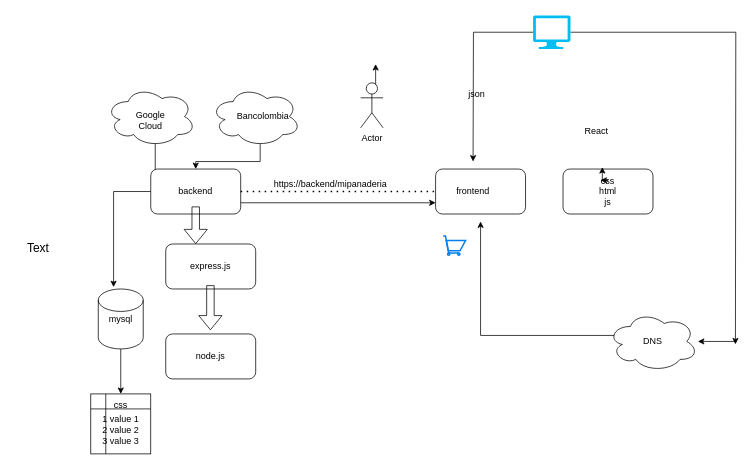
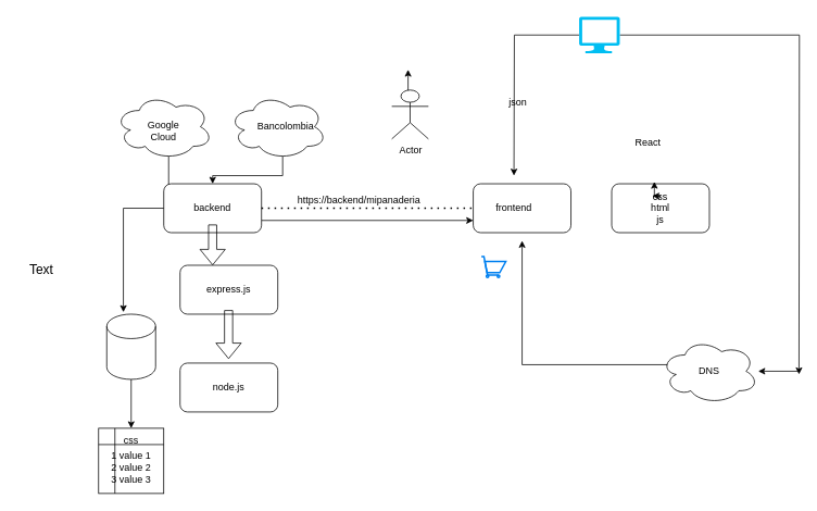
  <mxCell id="0" />
  <mxCell id="1" parent="0" />
  <mxCell id="2" value="Text" style="text;strokeColor=none;fillColor=none;html=1;align=center;verticalAlign=middle;whiteSpace=wrap;rounded=0;fontSize=16;" vertex="1" parent="1"><mxGeometry x="20" y="315" width="60" height="30" as="geometry" /></mxCell>
  <mxCell id="3" style="edgeStyle=orthogonalEdgeStyle;rounded=0;orthogonalLoop=1;jettySize=auto;html=1;exitX=0.55;exitY=0.95;exitDx=0;exitDy=0;exitPerimeter=0;entryX=0;entryY=0.5;entryDx=0;entryDy=0;" edge="1" parent="1" source="4" target="13"><mxGeometry relative="1" as="geometry" /></mxCell>
  <mxCell id="4" value="" style="ellipse;shape=cloud;whiteSpace=wrap;html=1;" vertex="1" parent="1"><mxGeometry x="140" y="115" width="120" height="80" as="geometry" /></mxCell>
  <mxCell id="5" style="edgeStyle=orthogonalEdgeStyle;rounded=0;orthogonalLoop=1;jettySize=auto;html=1;exitX=0.55;exitY=0.95;exitDx=0;exitDy=0;exitPerimeter=0;" edge="1" parent="1" source="6" target="12"><mxGeometry relative="1" as="geometry" /></mxCell>
  <mxCell id="6" value="" style="ellipse;shape=cloud;whiteSpace=wrap;html=1;" vertex="1" parent="1"><mxGeometry x="280" y="115" width="120" height="80" as="geometry" /></mxCell>
  <mxCell id="7" value="Google Cloud" style="text;html=1;align=center;verticalAlign=middle;whiteSpace=wrap;rounded=0;" vertex="1" parent="1"><mxGeometry x="170" y="145" width="60" height="30" as="geometry" /></mxCell>
  <mxCell id="8" value="Bancolombia" style="text;html=1;align=center;verticalAlign=middle;whiteSpace=wrap;rounded=0;" vertex="1" parent="1"><mxGeometry x="320" y="140" width="60" height="30" as="geometry" /></mxCell>
  <mxCell id="9" value="" style="shape=cylinder3;whiteSpace=wrap;html=1;boundedLbl=1;backgroundOutline=1;size=15;" vertex="1" parent="1"><mxGeometry x="130" y="385" width="60" height="80" as="geometry" /></mxCell>
- <mxCell id="10" value="mysql" style="text;html=1;align=center;verticalAlign=middle;whiteSpace=wrap;rounded=0;" vertex="1" parent="1"><mxGeometry x="130" y="410" width="60" height="30" as="geometry" /></mxCell>
  <mxCell id="11" style="edgeStyle=orthogonalEdgeStyle;rounded=0;orthogonalLoop=1;jettySize=auto;html=1;exitX=1;exitY=0.75;exitDx=0;exitDy=0;entryX=0;entryY=0.75;entryDx=0;entryDy=0;" edge="1" parent="1" source="12" target="14"><mxGeometry relative="1" as="geometry" /></mxCell>
  <mxCell id="12" value="" style="rounded=1;whiteSpace=wrap;html=1;" vertex="1" parent="1"><mxGeometry x="200" y="225" width="120" height="60" as="geometry" /></mxCell>
  <mxCell id="13" value="backend" style="text;html=1;align=center;verticalAlign=middle;whiteSpace=wrap;rounded=0;" vertex="1" parent="1"><mxGeometry x="230" y="240" width="60" height="30" as="geometry" /></mxCell>
  <mxCell id="14" value="" style="rounded=1;whiteSpace=wrap;html=1;" vertex="1" parent="1"><mxGeometry x="580" y="225" width="120" height="60" as="geometry" /></mxCell>
  <mxCell id="15" value="frontend" style="text;html=1;align=center;verticalAlign=middle;whiteSpace=wrap;rounded=0;" vertex="1" parent="1"><mxGeometry x="600" y="240" width="60" height="30" as="geometry" /></mxCell>
  <mxCell id="16" value="" style="endArrow=none;dashed=1;html=1;dashPattern=1 3;strokeWidth=2;rounded=0;entryX=0;entryY=0.5;entryDx=0;entryDy=0;exitX=1;exitY=0.5;exitDx=0;exitDy=0;" edge="1" parent="1" source="12" target="14"><mxGeometry width="50" height="50" relative="1" as="geometry"><mxPoint x="350" y="295" as="sourcePoint" /><mxPoint x="400" y="245" as="targetPoint" /></mxGeometry></mxCell>
  <mxCell id="17" style="edgeStyle=orthogonalEdgeStyle;rounded=0;orthogonalLoop=1;jettySize=auto;html=1;exitX=0.25;exitY=0.1;exitDx=0;exitDy=0;exitPerimeter=0;" edge="1" parent="1" source="18"><mxGeometry relative="1" as="geometry"><mxPoint x="500" y="85" as="targetPoint" /></mxGeometry></mxCell>
- <mxCell id="18" value="Actor" style="shape=umlActor;verticalLabelPosition=bottom;verticalAlign=top;html=1;outlineConnect=0;" vertex="1" parent="1"><mxGeometry x="480" y="110" width="30" height="60" as="geometry" /></mxCell>
+ <mxCell id="18" value="Actor" style="shape=umlActor;verticalLabelPosition=bottom;verticalAlign=top;html=1;outlineConnect=0;" vertex="1" parent="1"><mxGeometry x="480" y="110" width="45" height="60" as="geometry" /></mxCell>
  <mxCell id="19" style="edgeStyle=orthogonalEdgeStyle;rounded=0;orthogonalLoop=1;jettySize=auto;html=1;entryX=0.34;entryY=-0.031;entryDx=0;entryDy=0;entryPerimeter=0;" edge="1" parent="1" source="12" target="9"><mxGeometry relative="1" as="geometry" /></mxCell>
  <mxCell id="20" value="" style="shape=internalStorage;whiteSpace=wrap;html=1;backgroundOutline=1;" vertex="1" parent="1"><mxGeometry x="120" y="525" width="80" height="80" as="geometry" /></mxCell>
  <mxCell id="21" value="" style="rounded=1;whiteSpace=wrap;html=1;" vertex="1" parent="1"><mxGeometry x="220" y="445" width="120" height="60" as="geometry" /></mxCell>
  <mxCell id="22" value="" style="rounded=1;whiteSpace=wrap;html=1;" vertex="1" parent="1"><mxGeometry x="220" y="325" width="120" height="60" as="geometry" /></mxCell>
  <mxCell id="23" value="express.js" style="text;html=1;align=center;verticalAlign=middle;whiteSpace=wrap;rounded=0;" vertex="1" parent="1"><mxGeometry x="250" y="340" width="60" height="30" as="geometry" /></mxCell>
  <mxCell id="24" value="node.js" style="text;html=1;align=center;verticalAlign=middle;whiteSpace=wrap;rounded=0;" vertex="1" parent="1"><mxGeometry x="250" y="460" width="60" height="30" as="geometry" /></mxCell>
  <mxCell id="25" value="https://backend/mipanaderia" style="text;html=1;align=center;verticalAlign=middle;whiteSpace=wrap;rounded=0;" vertex="1" parent="1"><mxGeometry x="410" y="240" width="60" height="10" as="geometry" /></mxCell>
  <mxCell id="26" value="" style="shape=flexArrow;endArrow=classic;html=1;rounded=0;" edge="1" parent="1"><mxGeometry width="50" height="50" relative="1" as="geometry"><mxPoint x="260" y="275" as="sourcePoint" /><mxPoint x="260" y="325" as="targetPoint" /></mxGeometry></mxCell>
  <mxCell id="27" value="" style="shape=flexArrow;endArrow=classic;html=1;rounded=0;" edge="1" parent="1"><mxGeometry width="50" height="50" relative="1" as="geometry"><mxPoint x="279.6" y="380" as="sourcePoint" /><mxPoint x="279.6" y="440" as="targetPoint" /></mxGeometry></mxCell>
  <mxCell id="28" value="" style="rounded=1;whiteSpace=wrap;html=1;" vertex="1" parent="1"><mxGeometry x="750" y="225" width="120" height="60" as="geometry" /></mxCell>
  <mxCell id="29" style="edgeStyle=orthogonalEdgeStyle;rounded=0;orthogonalLoop=1;jettySize=auto;html=1;exitX=0.5;exitY=0;exitDx=0;exitDy=0;" edge="1" parent="1" source="30"><mxGeometry relative="1" as="geometry"><mxPoint x="800" y="240.4" as="targetPoint" /></mxGeometry></mxCell>
  <mxCell id="30" value="css&lt;div&gt;html&lt;/div&gt;&lt;div&gt;js&lt;/div&gt;" style="text;html=1;align=center;verticalAlign=middle;whiteSpace=wrap;rounded=0;" vertex="1" parent="1"><mxGeometry x="780" y="240" width="60" height="30" as="geometry" /></mxCell>
  <mxCell id="31" value="React" style="text;strokeColor=none;align=center;fillColor=none;html=1;verticalAlign=middle;whiteSpace=wrap;rounded=0;" vertex="1" parent="1"><mxGeometry x="765" y="160" width="60" height="30" as="geometry" /></mxCell>
  <mxCell id="32" value="json" style="text;html=1;align=center;verticalAlign=middle;whiteSpace=wrap;rounded=0;" vertex="1" parent="1"><mxGeometry x="605" y="110" width="60" height="30" as="geometry" /></mxCell>
  <mxCell id="33" style="edgeStyle=orthogonalEdgeStyle;rounded=0;orthogonalLoop=1;jettySize=auto;html=1;" edge="1" parent="1" source="35"><mxGeometry relative="1" as="geometry"><mxPoint x="630" y="215" as="targetPoint" /></mxGeometry></mxCell>
  <mxCell id="34" style="edgeStyle=orthogonalEdgeStyle;rounded=0;orthogonalLoop=1;jettySize=auto;html=1;exitX=1;exitY=0.5;exitDx=0;exitDy=0;exitPerimeter=0;" edge="1" parent="1" source="35"><mxGeometry relative="1" as="geometry"><mxPoint x="980" y="458.84" as="targetPoint" /></mxGeometry></mxCell>
  <mxCell id="35" value="" style="verticalLabelPosition=bottom;html=1;verticalAlign=top;align=center;strokeColor=none;fillColor=#00BEF2;shape=mxgraph.azure.computer;pointerEvents=1;" vertex="1" parent="1"><mxGeometry x="710" y="20" width="50" height="45" as="geometry" /></mxCell>
  <mxCell id="36" value="" style="endArrow=classic;html=1;rounded=0;" edge="1" parent="1" target="37"><mxGeometry width="50" height="50" relative="1" as="geometry"><mxPoint x="980" y="455" as="sourcePoint" /><mxPoint x="870" y="455" as="targetPoint" /></mxGeometry></mxCell>
  <mxCell id="37" value="" style="ellipse;shape=cloud;whiteSpace=wrap;html=1;" vertex="1" parent="1"><mxGeometry x="810" y="415" width="120" height="80" as="geometry" /></mxCell>
  <mxCell id="38" value="DNS" style="text;html=1;align=center;verticalAlign=middle;whiteSpace=wrap;rounded=0;" vertex="1" parent="1"><mxGeometry x="840" y="440" width="60" height="30" as="geometry" /></mxCell>
  <mxCell id="39" value="" style="endArrow=classic;html=1;rounded=0;exitX=0.5;exitY=1;exitDx=0;exitDy=0;exitPerimeter=0;" edge="1" parent="1" source="9" target="40"><mxGeometry width="50" height="50" relative="1" as="geometry"><mxPoint x="120" y="515" as="sourcePoint" /><mxPoint x="170" y="515" as="targetPoint" /></mxGeometry></mxCell>
  <mxCell id="40" value="css" style="text;html=1;align=center;verticalAlign=middle;whiteSpace=wrap;rounded=0;" vertex="1" parent="1"><mxGeometry x="130" y="525" width="60" height="30" as="geometry" /></mxCell>
  <mxCell id="41" value="1 value 1&lt;div&gt;2 value 2&lt;/div&gt;&lt;div&gt;3 value 3&lt;/div&gt;&lt;div&gt;&lt;br&gt;&lt;/div&gt;" style="text;html=1;align=center;verticalAlign=middle;whiteSpace=wrap;rounded=0;" vertex="1" parent="1"><mxGeometry x="130" y="565" width="60" height="30" as="geometry" /></mxCell>
  <mxCell id="42" style="edgeStyle=orthogonalEdgeStyle;rounded=0;orthogonalLoop=1;jettySize=auto;html=1;exitX=0.5;exitY=0;exitDx=0;exitDy=0;entryX=0.437;entryY=-0.042;entryDx=0;entryDy=0;entryPerimeter=0;" edge="1" parent="1" source="30" target="28"><mxGeometry relative="1" as="geometry" /></mxCell>
  <mxCell id="43" value="" style="endArrow=classic;html=1;rounded=0;exitX=0.07;exitY=0.4;exitDx=0;exitDy=0;exitPerimeter=0;" edge="1" parent="1" source="37"><mxGeometry width="50" height="50" relative="1" as="geometry"><mxPoint x="605" y="440" as="sourcePoint" /><mxPoint x="640" y="295" as="targetPoint" /><Array as="points"><mxPoint x="640" y="447" /></Array></mxGeometry></mxCell>
  <mxCell id="44" value="" style="html=1;verticalLabelPosition=bottom;align=center;labelBackgroundColor=#ffffff;verticalAlign=top;strokeWidth=2;strokeColor=#0080F0;shadow=0;dashed=0;shape=mxgraph.ios7.icons.shopping_cart;" vertex="1" parent="1"><mxGeometry x="590" y="314.5" width="30" height="25.5" as="geometry" /></mxCell>
